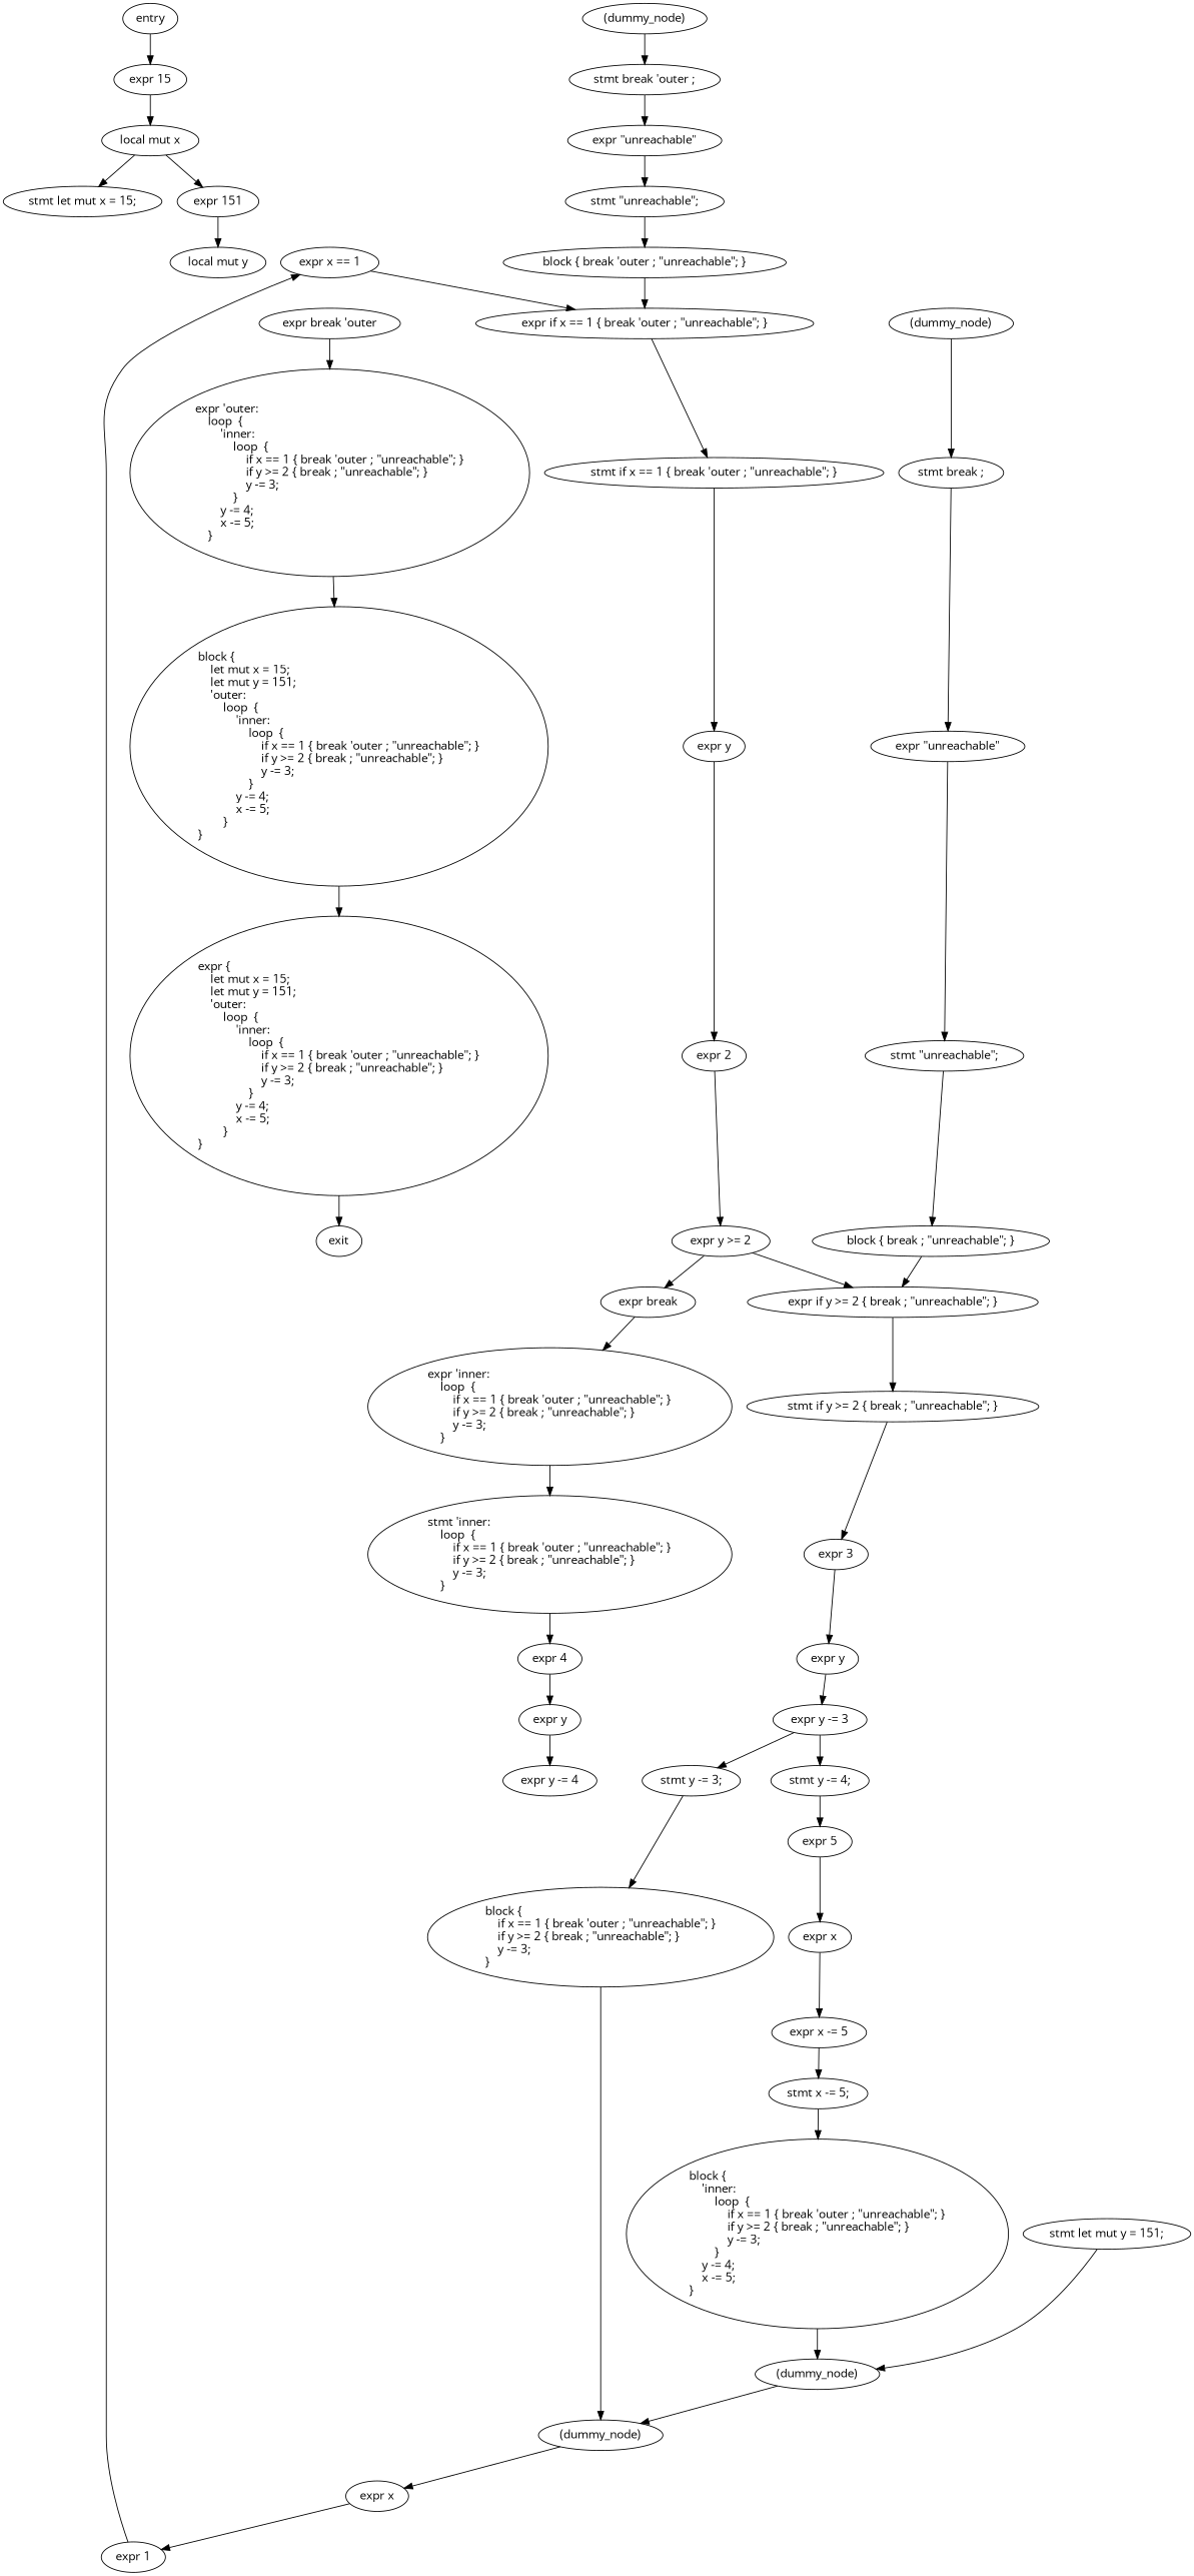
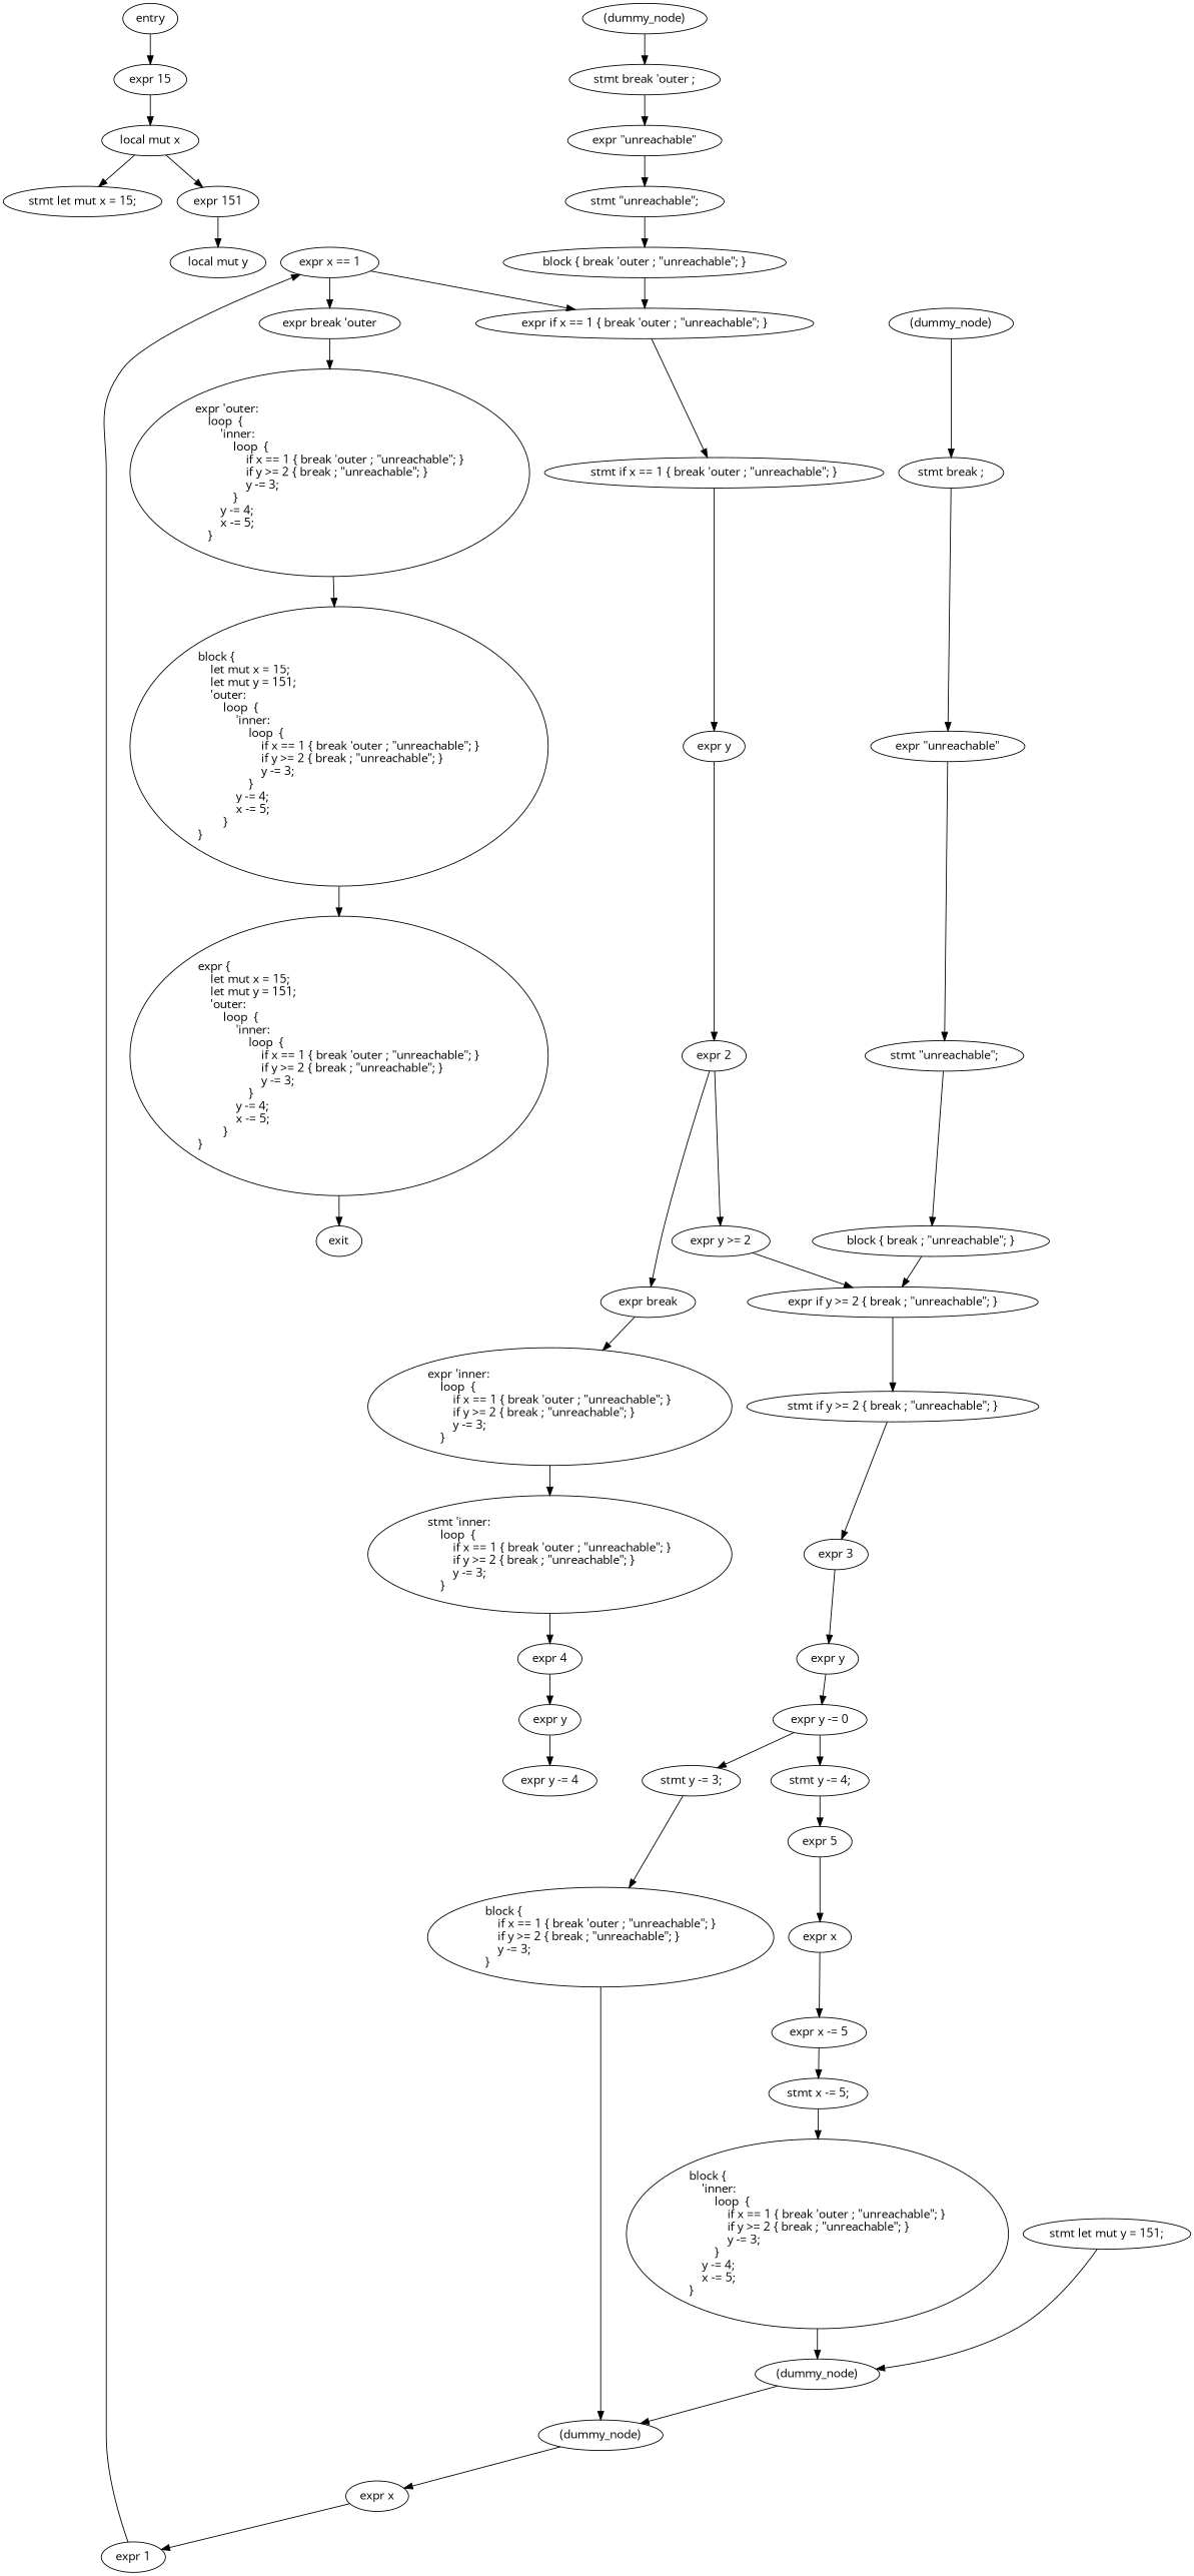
  digraph {
    fontname="Open Sans"
    node [fontname="Open Sans"]
    edge [fontname="Open Sans"]
    n1 [label=entry]
    n2 [label="expr 15"]
    n3 [label="local mut x"]
    n4 [label=exit]
    n5 [label="stmt let mut x = 15;"]
    n6 [label="expr 151"]
    n7 [label="local mut y"]
    n8 [label="stmt let mut y = 151;"]
    n9 [label="(dummy_node)"]
    n10 [label="(dummy_node)"]
    n11 [label="expr x"]
    n12 [label="expr \'outer:\l    loop  {\l        \'inner:\l            loop  {\l                if x == 1 { break \'outer ; \"unreachable\"; }\l                if y >= 2 { break ; \"unreachable\"; }\l                y -= 3;\l            }\l        y -= 4;\l        x -= 5;\l    }\l"]
    n13 [label="block {\l    let mut x = 15;\l    let mut y = 151;\l    \'outer:\l        loop  {\l            \'inner:\l                loop  {\l                    if x == 1 { break \'outer ; \"unreachable\"; }\l                    if y >= 2 { break ; \"unreachable\"; }\l                    y -= 3;\l                }\l            y -= 4;\l            x -= 5;\l        }\l}\l"]
    n14 [label="expr {\l    let mut x = 15;\l    let mut y = 151;\l    \'outer:\l        loop  {\l            \'inner:\l                loop  {\l                    if x == 1 { break \'outer ; \"unreachable\"; }\l                    if y >= 2 { break ; \"unreachable\"; }\l                    y -= 3;\l                }\l            y -= 4;\l            x -= 5;\l        }\l}\l"]
    n15 [label="expr 1"]
    n16 [label="expr \'inner:\l    loop  {\l        if x == 1 { break \'outer ; \"unreachable\"; }\l        if y >= 2 { break ; \"unreachable\"; }\l        y -= 3;\l    }\l"]
    n17 [label="stmt \'inner:\l    loop  {\l        if x == 1 { break \'outer ; \"unreachable\"; }\l        if y >= 2 { break ; \"unreachable\"; }\l        y -= 3;\l    }\l"]
    n18 [label="expr 4"]
    n19 [label="expr x == 1"]
    n20 [label="expr break \'outer"]
    n21 [label="expr if x == 1 { break \'outer ; \"unreachable\"; }"]
    n22 [label="stmt if x == 1 { break \'outer ; \"unreachable\"; }"]
    n23 [label="(dummy_node)"]
    n24 [label="stmt break \'outer ;"]
    n25 [label="expr \"unreachable\""]
    n26 [label="stmt \"unreachable\";"]
    n27 [label="block { break \'outer ; \"unreachable\"; }"]
    n28 [label="expr y"]
    n29 [label="expr 2"]
    n30 [label="expr y >= 2"]
    n31 [label="expr break"]
    n32 [label="expr if y >= 2 { break ; \"unreachable\"; }"]
    n33 [label="stmt if y >= 2 { break ; \"unreachable\"; }"]
    n34 [label="(dummy_node)"]
    n35 [label="stmt break ;"]
    n36 [label="expr \"unreachable\""]
    n37 [label="stmt \"unreachable\";"]
    n38 [label="block { break ; \"unreachable\"; }"]
    n39 [label="expr 3"]
    n40 [label="expr y"]
-   n41 [label="expr y -= 3"]
+   n41 [label="expr y -= 0"]
    n42 [label="stmt y -= 3;"]
    n43 [label="stmt y -= 4;"]
    n44 [label="block {\l    if x == 1 { break \'outer ; \"unreachable\"; }\l    if y >= 2 { break ; \"unreachable\"; }\l    y -= 3;\l}\l"]
    n45 [label="expr y"]
    n46 [label="expr y -= 4"]
    n47 [label="expr 5"]
    n48 [label="expr x"]
    n49 [label="expr x -= 5"]
    n50 [label="stmt x -= 5;"]
    n51 [label="block {\l    \'inner:\l        loop  {\l            if x == 1 { break \'outer ; \"unreachable\"; }\l            if y >= 2 { break ; \"unreachable\"; }\l            y -= 3;\l        }\l    y -= 4;\l    x -= 5;\l}\l"]
    n1 -> n2
    n2 -> n3
    n3 -> n5
    n3 -> n6
    n6 -> n7
    n8 -> n9
    n9 -> n10
    n10 -> n11
    n11 -> n15
    n12 -> n13
    n13 -> n14
    n14 -> n4
    n15 -> n19
    n16 -> n17
    n17 -> n18
    n18 -> n45
+   n19 -> n20
    n19 -> n21
    n20 -> n12
    n21 -> n22
    n22 -> n28
    n23 -> n24
    n24 -> n25
    n25 -> n26
    n26 -> n27
    n27 -> n21
    n28 -> n29
    n29 -> n30
-   n30 -> n31
+   n29 -> n31
    n30 -> n32
    n31 -> n16
    n32 -> n33
    n33 -> n39
    n34 -> n35
    n35 -> n36
    n36 -> n37
    n37 -> n38
    n38 -> n32
    n39 -> n40
    n40 -> n41
    n41 -> n42
    n41 -> n43
    n42 -> n44
    n43 -> n47
    n44 -> n10
    n45 -> n46
    n47 -> n48
    n48 -> n49
    n49 -> n50
    n50 -> n51
    n51 -> n9
  }
